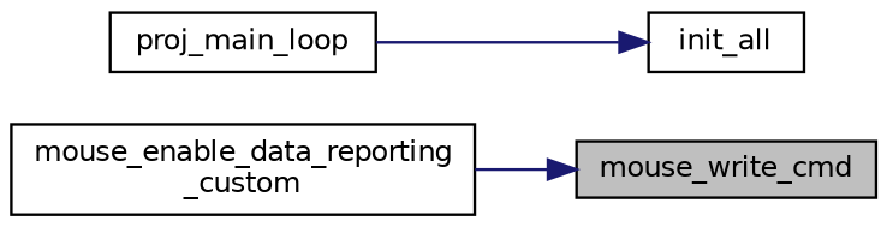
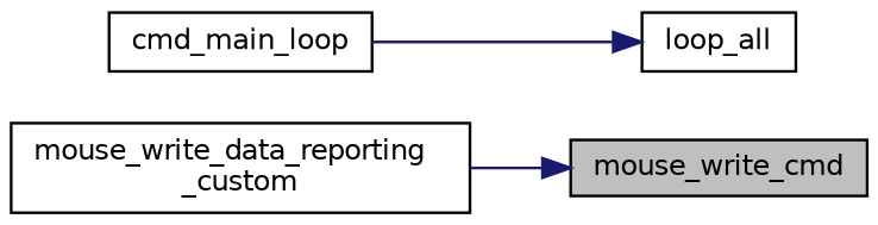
  digraph {
    rankdir=RL
    node [color=black fillcolor=white fontname=Helvetica fontsize=10 shape=record style=filled]
    edge [color=midnightblue dir=back fontname=Helvetica fontsize=10 labelfontname=Helvetica labelfontsize=10 style=solid]
    n1 [fillcolor=grey75 fontcolor=black height=0.2 label=mouse_write_cmd width=0.4]
-   n2 [height=0.2 label="mouse_enable_data_reporting\l_custom" width=0.4]
-   n3 [height=0.2 label=init_all width=0.4]
-   n4 [height=0.2 label=proj_main_loop width=0.4]
+   n2 [height=0.2 label="mouse_write_data_reporting\l_custom" width=0.4]
+   n3 [height=0.2 label=loop_all width=0.4]
+   n4 [height=0.2 label=cmd_main_loop width=0.4]
    n1 -> n2
    n3 -> n4
  }
